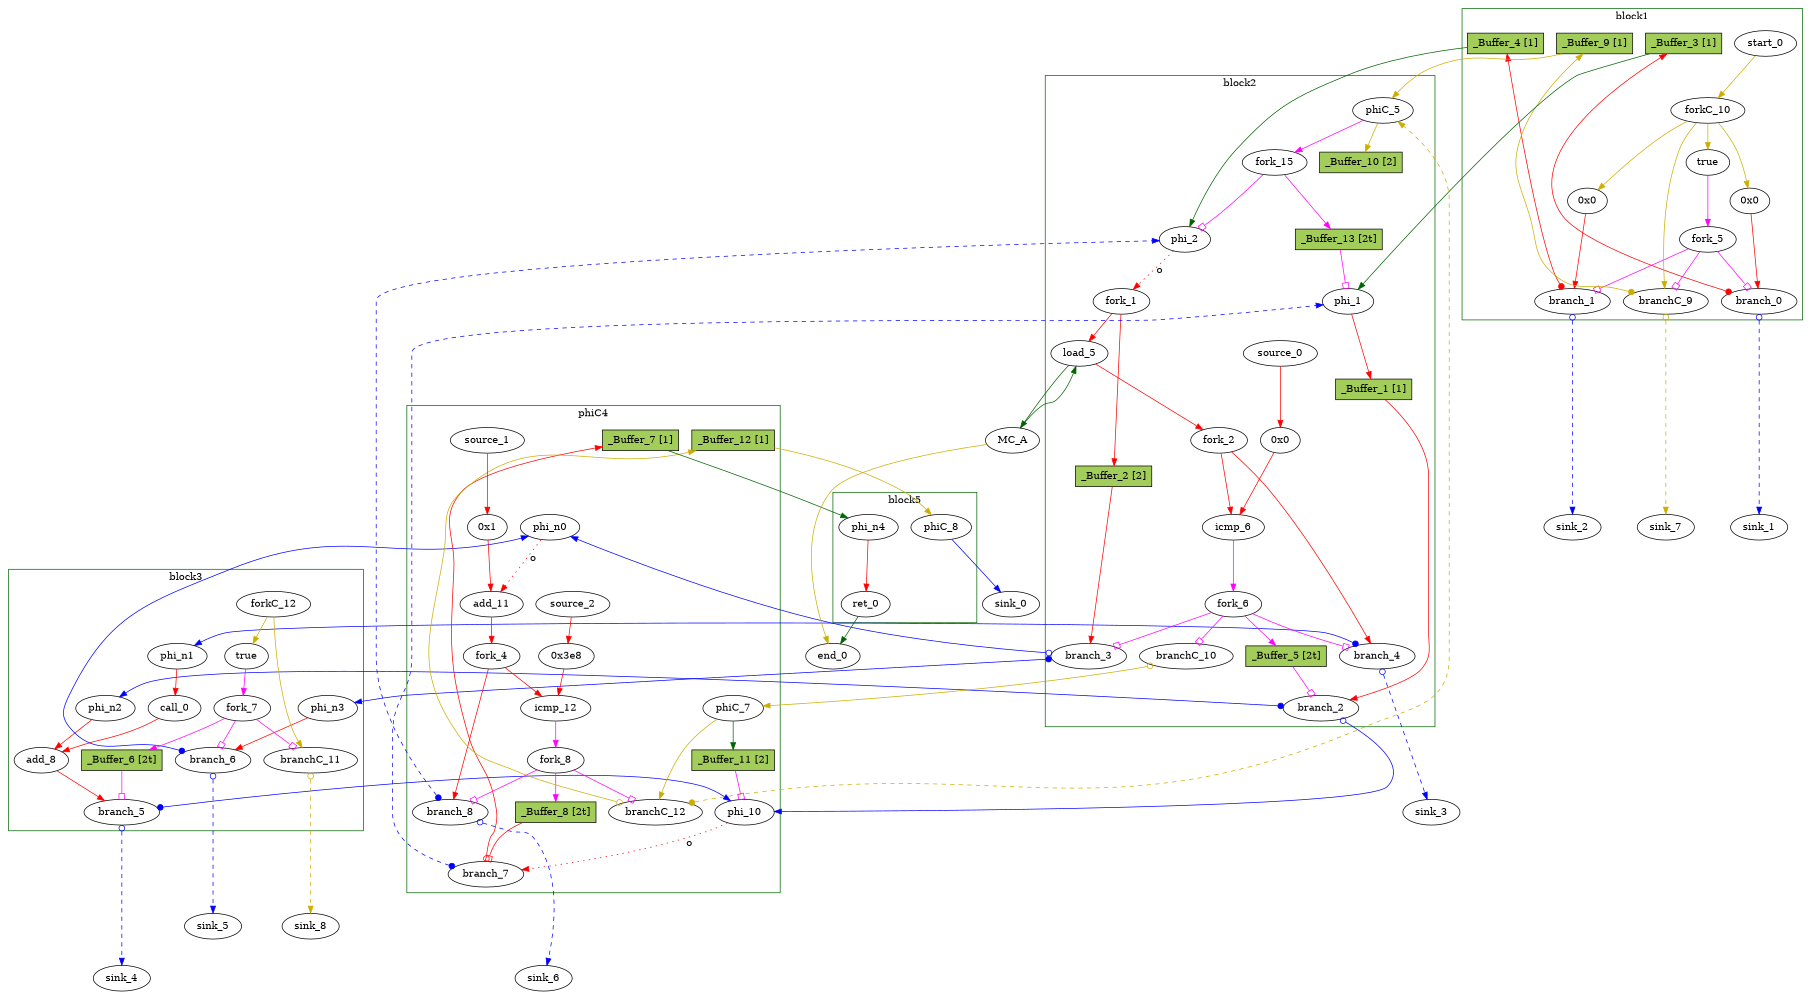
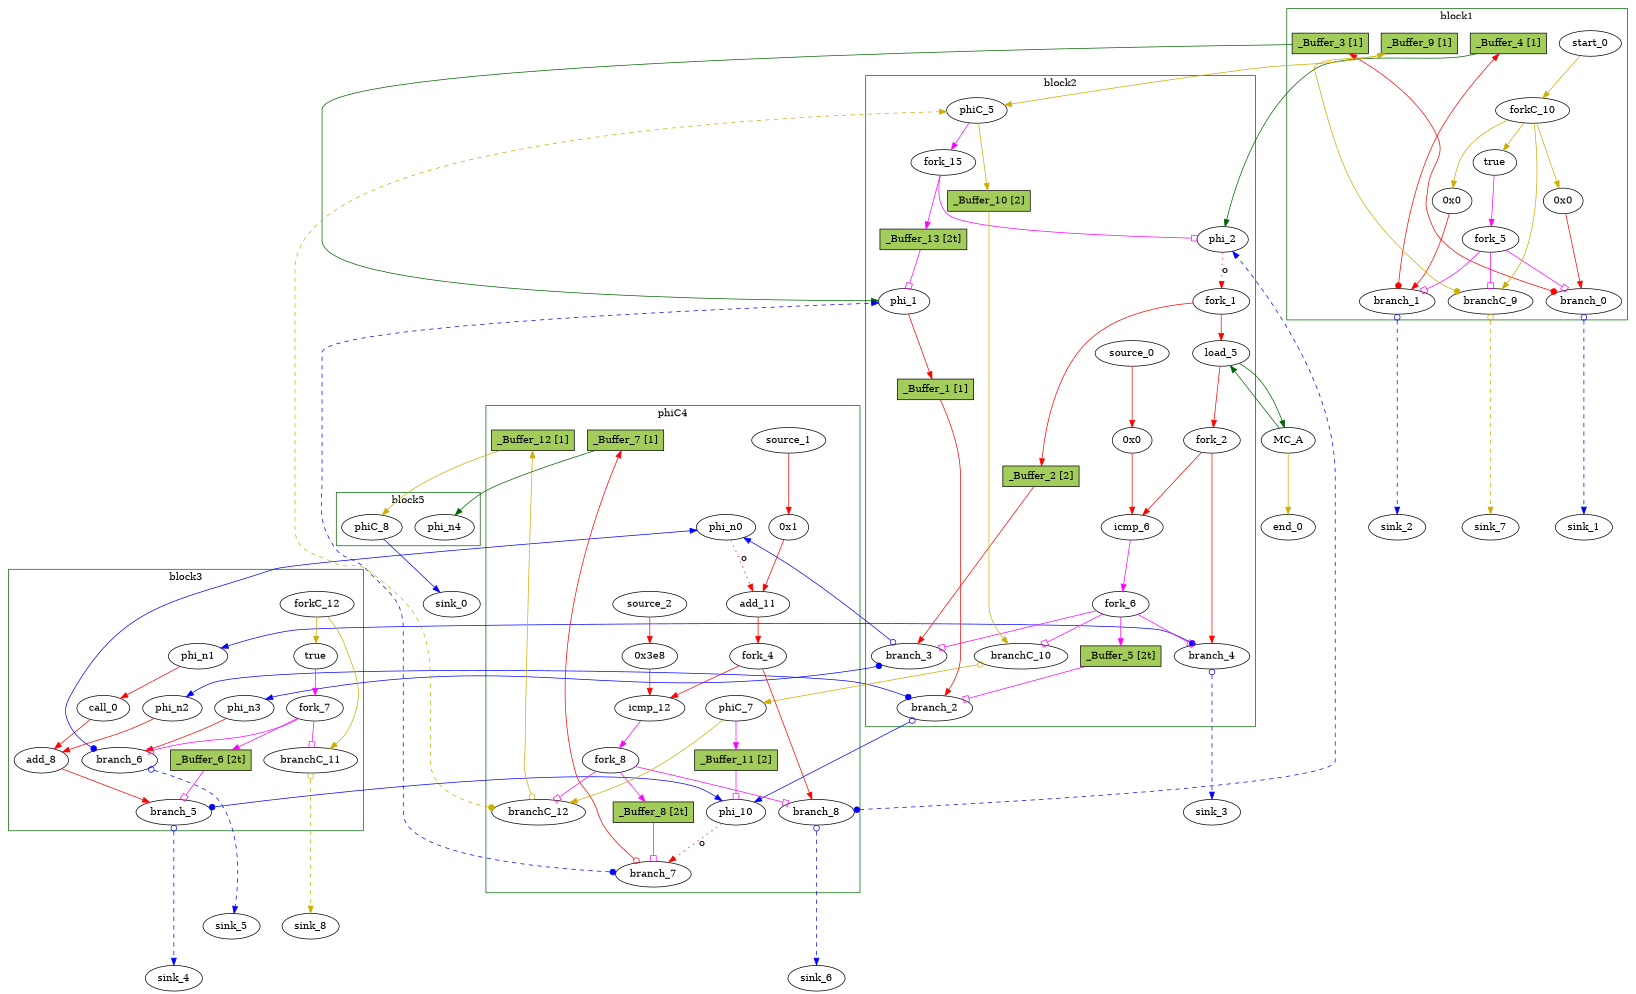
  digraph {
    node [bbID=2 in="in1:32" out="out1:32" shape=oval type=Branch]
    edge [arrowhead=normal color=red from=out1 to=in1]
    phi_1 [delay=0.366 in="in1?:1 in2:32 in3:32" retimingDiff=1.83333 type=Mux]
    phi_2 [delay=0.366 in="in1?:1 in2:32 in3:32" type=Mux]
    load_5 [in="in1:32 in2:32" latency=2 offset=0 op=mc_load_op out="out1:32 out2:32" portID=0 retimingDiff=1 type=Operator]
    n4 [label="0x0" retimingDiff=1 type=Constant value="0x0"]
    icmp_6 [delay=1.53 in="in1:32 in2:32" op=icmp_sgt_op out="out1:1" retimingDiff=1 type=Operator]
    fork_1 [out="out1:32 out2:32" type=Fork]
    fork_2 [out="out1:32 out2:32" retimingDiff=1 type=Fork]
    branch_2 [in="in1:32 in2?:1" out="out1+:32 out2-:32" retimingDiff=2.83333]
    branch_3 [in="in1:32 in2?:1" out="out1+:32 out2-:32" retimingDiff=1]
    branch_4 [in="in1:32 in2?:1" out="out1+:32 out2-:32" retimingDiff=1]
    fork_6 [in="in1:1" out="out1:1 out2:1 out3:1 out4:1" retimingDiff=1 type=Fork]
    phiC_5 [delay=0.166 in="in1:0 in2:0" out="out1:0 out2?:1" type=CntrlMerge]
    branchC_10 [in="in1:0 in2?:1" out="out1+:0 out2-:0" retimingDiff=1]
    source_0 [retimingDiff=1 type=Source in=""]
    fork_15 [in="in1:1" out="out1:1 out2:1" type=Fork]
    n16 [fillcolor=darkolivegreen3 height=0.4 label="_Buffer_1 [1]" shape=box slots=1 style=filled transparent=false type=Buffer]
    n17 [fillcolor=darkolivegreen3 height=0.4 label="_Buffer_2 [2]" shape=box slots=2 style=filled transparent=false type=Buffer]
    n18 [fillcolor=darkolivegreen3 height=0.4 in="in1:1" label="_Buffer_5 [2t]" out="out1:1" shape=box slots=2 style=filled transparent=true type=Buffer]
    n19 [fillcolor=darkolivegreen3 height=0.4 in="in1:0" label="_Buffer_10 [2]" out="out1:0" shape=box slots=2 style=filled transparent=false type=Buffer]
    n20 [fillcolor=darkolivegreen3 height=0.4 in="in1:1" label="_Buffer_13 [2t]" out="out1:1" shape=box slots=2 style=filled transparent=true type=Buffer]
    n21 [bbID=1 in="in1:1" label=true out="out1:1" type=Constant value="0x1"]
    n22 [bbID=1 label="0x0" type=Constant value="0x0"]
    n23 [bbID=1 label="0x0" type=Constant value="0x0"]
    branch_0 [bbID=1 in="in1:32 in2?:1" out="out1+:32 out2-:32"]
    branch_1 [bbID=1 in="in1:32 in2?:1" out="out1+:32 out2-:32"]
    fork_5 [bbID=1 in="in1:1" out="out1:1 out2:1 out3:1" type=Fork]
    start_0 [bbID=1 in="in1:0" out="out1:0" type=Entry]
    forkC_10 [bbID=1 in="in1:0" out="out1:0 out2:0 out3:0 out4:0" type=Fork]
    branchC_9 [bbID=1 in="in1:0 in2?:1" out="out1+:0 out2-:0"]
    n30 [bbID=1 fillcolor=darkolivegreen3 height=0.4 label="_Buffer_3 [1]" shape=box slots=1 style=filled transparent=false type=Buffer]
    n31 [bbID=1 fillcolor=darkolivegreen3 height=0.4 label="_Buffer_4 [1]" shape=box slots=1 style=filled transparent=false type=Buffer]
    n32 [bbID=1 fillcolor=darkolivegreen3 height=0.4 in="in1:0" label="_Buffer_9 [1]" out="out1:0" shape=box slots=1 style=filled transparent=false type=Buffer]
    call_0 [II=6 bbID=3 function=_Z1gi latency=11 op=call_op retimingDiff=1.83333 type=Operator]
    add_8 [bbID=3 delay=1.693 in="in1:32 in2:32" op=add_op retimingDiff=2.83333 type=Operator]
    n35 [bbID=3 in="in1:1" label=true out="out1:1" retimingDiff=1 type=Constant value="0x1"]
    phi_n1 [bbID=3 retimingDiff=1 type=Merge]
    phi_n2 [bbID=3 retimingDiff=2.83333 type=Merge]
    phi_n3 [bbID=3 retimingDiff=1 type=Merge]
    branch_5 [bbID=3 in="in1:32 in2?:1" out="out1+:32 out2-:32" retimingDiff=2.83333]
    branch_6 [bbID=3 in="in1:32 in2?:1" out="out1+:32 out2-:32" retimingDiff=1]
    fork_7 [bbID=3 in="in1:1" out="out1:1 out2:1 out3:1" retimingDiff=1 type=Fork]
    forkC_12 [bbID=3 in="in1:0" out="out1:0 out2:0" retimingDiff=1 type=Fork]
    branchC_11 [bbID=3 in="in1:0 in2?:1" out="out1+:0 out2-:0" retimingDiff=1]
    n44 [bbID=3 fillcolor=darkolivegreen3 height=0.4 in="in1:1" label="_Buffer_6 [2t]" out="out1:1" shape=box slots=2 style=filled transparent=true type=Buffer]
    phi_10 [bbID=4 delay=0.366 in="in1?:1 in2:32 in3:32" retimingDiff=2.83333 type=Mux]
    n46 [bbID=4 label="0x1" retimingDiff=1 type=Constant value="0x1"]
    add_11 [bbID=4 delay=1.693 in="in1:32 in2:32" op=add_op retimingDiff=1 type=Operator]
    n48 [bbID=4 label="0x3e8" retimingDiff=1 type=Constant value="0x3e8"]
    icmp_12 [bbID=4 delay=1.53 in="in1:32 in2:32" op=icmp_ult_op out="out1:1" retimingDiff=1 type=Operator]
    phi_n0 [bbID=4 delay=0.366 in="in1:32 in2:32" retimingDiff=1 type=Merge]
    fork_4 [bbID=4 out="out1:32 out2:32" retimingDiff=1 type=Fork]
    branch_7 [bbID=4 in="in1:32 in2?:1" out="out1+:32 out2-:32" retimingDiff=2.83333]
    branch_8 [bbID=4 in="in1:32 in2?:1" out="out1+:32 out2-:32" retimingDiff=1]
    fork_8 [bbID=4 in="in1:1" out="out1:1 out2:1 out3:1" retimingDiff=1 type=Fork]
    phiC_7 [bbID=4 delay=0.166 in="in1:0 in2:0" out="out1:0 out2?:1" retimingDiff=1 type=CntrlMerge]
    branchC_12 [bbID=4 in="in1:0 in2?:1" out="out1+:0 out2-:0" retimingDiff=1]
    source_1 [bbID=4 retimingDiff=1 type=Source in=""]
    source_2 [bbID=4 retimingDiff=1 type=Source in=""]
    n59 [bbID=4 fillcolor=darkolivegreen3 height=0.4 label="_Buffer_7 [1]" shape=box slots=1 style=filled transparent=false type=Buffer]
    n60 [bbID=4 fillcolor=darkolivegreen3 height=0.4 in="in1:1" label="_Buffer_8 [2t]" out="out1:1" shape=box slots=2 style=filled transparent=true type=Buffer]
    n61 [bbID=4 fillcolor=darkolivegreen3 height=0.4 in="in1:1" label="_Buffer_11 [2]" out="out1:1" shape=box slots=2 style=filled transparent=false type=Buffer]
    n62 [bbID=4 fillcolor=darkolivegreen3 height=0.4 in="in1:0" label="_Buffer_12 [1]" out="out1:0" shape=box slots=1 style=filled transparent=false type=Buffer]
-   ret_0 [bbID=5 op=ret_op type=Operator]
    phi_n4 [bbID=5 type=Merge]
    phiC_8 [bbID=5 delay=0.166 in="in1:0" out="out1:0" type=Merge]
    MC_A [bbID=0 bbcount=0 in="in1:32*l0a" ldcount=1 memory=A out="out1:32*l0d out2:0*e" stcount=0 type=MC shape=""]
    sink_3 [bbID=0 type=Sink out=""]
    sink_1 [bbID=0 type=Sink out=""]
    sink_2 [bbID=0 type=Sink out=""]
    sink_7 [bbID=0 in="in1:0" type=Sink out=""]
    sink_4 [bbID=0 type=Sink out=""]
    sink_5 [bbID=0 type=Sink out=""]
    sink_8 [bbID=0 in="in1:0" type=Sink out=""]
    sink_6 [bbID=0 type=Sink out=""]
    end_0 [bbID=0 in="in1:0*e in2:32" type=Exit]
    sink_0 [bbID=0 in="in1:0" type=Sink out=""]
    subgraph cluster_1 {
      color=darkgreen
      label=block2
      phi_1
      phi_2
      load_5
      n4
      icmp_6
      fork_1
      fork_2
      branch_2
      branch_3
      branch_4
      fork_6
      phiC_5
      branchC_10
      source_0
      fork_15
      n16
      n17
      n18
      n19
      n20
    }
    subgraph cluster_2 {
      color=darkgreen
      label=block1
      n21
      n22
      n23
      branch_0
      branch_1
      fork_5
      start_0
      forkC_10
      branchC_9
      n30
      n31
      n32
    }
    subgraph cluster_3 {
      color=darkgreen
      label=block3
      call_0
      add_8
      n35
      phi_n1
      phi_n2
      phi_n3
      branch_5
      branch_6
      fork_7
      forkC_12
      branchC_11
      n44
    }
    subgraph cluster_4 {
      color=darkgreen
      label=phiC4
      phi_10
      n46
      add_11
      n48
      icmp_12
      phi_n0
      fork_4
      branch_7
      branch_8
      fork_8
      phiC_7
      branchC_12
      source_1
      source_2
      n59
      n60
      n61
      n62
    }
    subgraph cluster_5 {
      color=darkgreen
      label=block5
-     ret_0
      phi_n4
      phiC_8
    }
    phi_1 -> n16
    phi_2 -> fork_1 [label=o slots=1 style=dotted transparent=true]
    load_5 -> fork_2
    load_5 -> MC_A [color=darkgreen from=out2]
    n4 -> icmp_6 [to=in2]
    icmp_6 -> fork_6 [color=magenta]
    fork_1 -> load_5 [to=in2]
    fork_1 -> n17 [from=out2]
    fork_2 -> icmp_6
    fork_2 -> branch_4 [from=out2]
    branch_2 -> phi_n2 [arrowtail=dot color=blue dir=both]
    branch_2 -> phi_10 [arrowtail=odot color=blue dir=both from=out2 to=in2]
    branch_3 -> phi_n3 [arrowtail=dot color=blue dir=both]
    branch_3 -> phi_n0 [arrowtail=odot color=blue dir=both from=out2]
    branch_4 -> phi_n1 [arrowtail=dot color=blue dir=both]
    branch_4 -> sink_3 [arrowtail=odot color=blue dir=both from=out2 minlen=3 style=dashed]
    fork_6 -> branch_3 [arrowhead=obox color=magenta from=out2 to=in2]
    fork_6 -> branch_4 [arrowhead=obox color=magenta to=in2]
    fork_6 -> branchC_10 [arrowhead=obox color=magenta from=out4 to=in2]
    fork_6 -> n18 [color=magenta from=out3]
    phiC_5 -> fork_15 [color=magenta from=out2]
    phiC_5 -> n19 [color=gold3]
    branchC_10 -> phiC_7 [arrowtail=odot color=gold3 dir=both from=out2]
    source_0 -> n4
    fork_15 -> phi_2 [arrowhead=obox color=magenta from=out2]
    fork_15 -> n20 [color=magenta]
    n16 -> branch_2
    n17 -> branch_3
    n18 -> branch_2 [arrowhead=obox color=magenta to=in2]
+   n19 -> branchC_10 [color=gold3]
    n20 -> phi_1 [arrowhead=obox color=magenta]
    n21 -> fork_5 [color=magenta]
    n22 -> branch_0
    n23 -> branch_1
    branch_0 -> n30 [arrowtail=dot constraint=false dir=both]
    branch_0 -> sink_1 [arrowtail=odot color=blue dir=both from=out2 minlen=3 style=dashed]
    branch_1 -> n31 [arrowtail=dot constraint=false dir=both]
    branch_1 -> sink_2 [arrowtail=odot color=blue dir=both from=out2 minlen=3 style=dashed]
    fork_5 -> branch_0 [arrowhead=obox color=magenta from=out2 to=in2]
    fork_5 -> branch_1 [arrowhead=obox color=magenta to=in2]
    fork_5 -> branchC_9 [arrowhead=obox color=magenta from=out3 to=in2]
    start_0 -> forkC_10 [color=gold3]
    forkC_10 -> n21 [color=gold3 from=out4]
    forkC_10 -> n22 [color=gold3]
    forkC_10 -> n23 [color=gold3 from=out2]
    forkC_10 -> branchC_9 [color=gold3 from=out3]
    branchC_9 -> n32 [arrowtail=dot color=gold3 constraint=false dir=both]
    branchC_9 -> sink_7 [arrowtail=odot color=gold3 dir=both from=out2 minlen=3 style=dashed]
    n30 -> phi_1 [color=darkgreen to=in2]
    n31 -> phi_2 [color=darkgreen to=in2]
    n32 -> phiC_5 [color=gold3]
    call_0 -> add_8 [to=in2]
    add_8 -> branch_5
    n35 -> fork_7 [color=magenta]
    phi_n1 -> call_0
    phi_n2 -> add_8
    phi_n3 -> branch_6
    branch_5 -> phi_10 [arrowtail=dot color=blue dir=both to=in3]
    branch_5 -> sink_4 [arrowtail=odot color=blue dir=both from=out2 minlen=3 style=dashed]
    branch_6 -> phi_n0 [arrowtail=dot color=blue dir=both to=in2]
    branch_6 -> sink_5 [arrowtail=odot color=blue dir=both from=out2 minlen=3 style=dashed]
    fork_7 -> branch_6 [arrowhead=obox color=magenta to=in2]
    fork_7 -> branchC_11 [arrowhead=obox color=magenta from=out3 to=in2]
    fork_7 -> n44 [color=magenta from=out2]
    forkC_12 -> n35 [color=gold3 from=out2]
    forkC_12 -> branchC_11 [color=gold3]
    branchC_11 -> sink_8 [arrowtail=odot color=gold3 dir=both from=out2 minlen=3 style=dashed]
    n44 -> branch_5 [arrowhead=obox color=magenta to=in2]
    phi_10 -> branch_7 [label=o slots=1 style=dotted transparent=true]
    n46 -> add_11 [to=in2]
    add_11 -> fork_4
    n48 -> icmp_12 [to=in2]
    icmp_12 -> fork_8 [color=magenta]
    phi_n0 -> add_11 [label=o slots=1 style=dotted transparent=true]
    fork_4 -> icmp_12
    fork_4 -> branch_8 [from=out2]
    branch_7 -> phi_1 [arrowtail=dot color=blue dir=both minlen=3 style=dashed to=in3]
    branch_7 -> n59 [arrowtail=odot constraint=false dir=both from=out2]
    branch_8 -> phi_2 [arrowtail=dot color=blue dir=both minlen=3 style=dashed to=in3]
    branch_8 -> sink_6 [arrowtail=odot color=blue dir=both from=out2 minlen=3 style=dashed]
    fork_8 -> branch_8 [arrowhead=obox color=magenta to=in2]
    fork_8 -> branchC_12 [arrowhead=obox color=magenta from=out3 to=in2]
    fork_8 -> n60 [color=magenta from=out2]
    phiC_7 -> branchC_12 [color=gold3]
-   phiC_7 -> n61 [color=darkgreen from=out2]
+   phiC_7 -> n61 [color=magenta from=out2]
    branchC_12 -> phiC_5 [arrowtail=dot color=gold3 dir=both minlen=3 style=dashed to=in2]
    branchC_12 -> n62 [arrowtail=odot color=gold3 constraint=false dir=both from=out2]
    source_1 -> n46
    source_2 -> n48
    n59 -> phi_n4 [color=darkgreen]
-   n60 -> branch_7 [arrowhead=obox to=in2]
+   n60 -> branch_7 [arrowhead=obox color=magenta to=in2]
    n61 -> phi_10 [arrowhead=obox color=magenta]
    n62 -> phiC_8 [color=gold3]
-   ret_0 -> end_0 [color=darkgreen to=in2]
-   phi_n4 -> ret_0
    phiC_8 -> sink_0 [color=blue]
    MC_A -> load_5 [color=darkgreen]
    MC_A -> end_0 [color=gold3 from=out2]
  }
